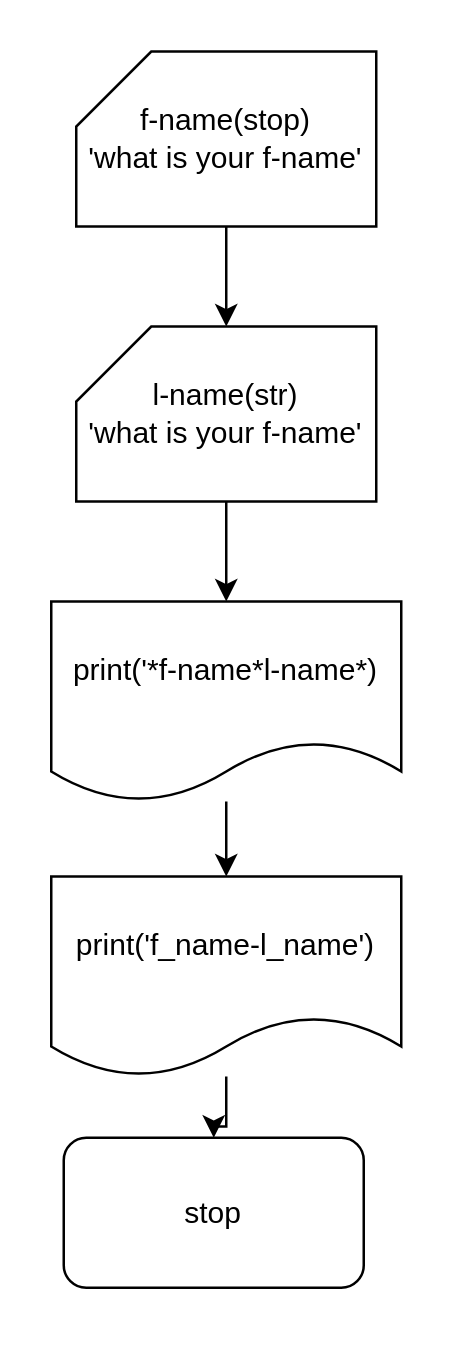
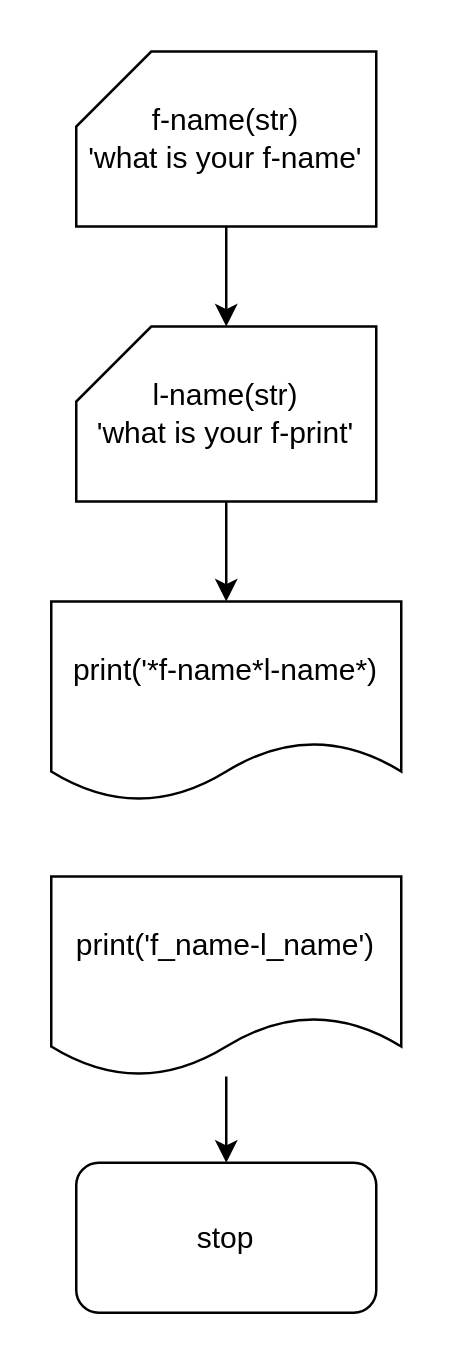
  <mxCell id="0" />
  <mxCell id="1" parent="0" />
  <mxCell id="2" value="" style="edgeStyle=orthogonalEdgeStyle;rounded=0;orthogonalLoop=1;jettySize=auto;html=1;" edge="1" parent="1" source="3" target="5"><mxGeometry relative="1" as="geometry" /></mxCell>
- <mxCell id="3" value="f-name(stop)&lt;div&gt;'what is your f-name'&lt;/div&gt;" style="shape=card;whiteSpace=wrap;html=1;" vertex="1" parent="1"><mxGeometry x="30" y="20" width="120" height="70" as="geometry" /></mxCell>
+ <mxCell id="3" value="f-name(str)&lt;div&gt;'what is your f-name'&lt;/div&gt;" style="shape=card;whiteSpace=wrap;html=1;" vertex="1" parent="1"><mxGeometry x="30" y="20" width="120" height="70" as="geometry" /></mxCell>
  <mxCell id="4" value="" style="edgeStyle=orthogonalEdgeStyle;rounded=0;orthogonalLoop=1;jettySize=auto;html=1;" edge="1" parent="1" source="5" target="7"><mxGeometry relative="1" as="geometry" /></mxCell>
- <mxCell id="5" value="l-name(str)&lt;div&gt;'what is your f-name'&lt;/div&gt;" style="shape=card;whiteSpace=wrap;html=1;" vertex="1" parent="1"><mxGeometry x="30" y="130" width="120" height="70" as="geometry" /></mxCell>
- <mxCell id="6" value="" style="edgeStyle=orthogonalEdgeStyle;rounded=0;orthogonalLoop=1;jettySize=auto;html=1;" edge="1" parent="1" source="7" target="10"><mxGeometry relative="1" as="geometry" /></mxCell>
+ <mxCell id="5" value="l-name(str)&lt;div&gt;'what is your f-print'&lt;/div&gt;" style="shape=card;whiteSpace=wrap;html=1;" vertex="1" parent="1"><mxGeometry x="30" y="130" width="120" height="70" as="geometry" /></mxCell>
  <mxCell id="7" value="print('*f-name*l-name*)" style="shape=document;whiteSpace=wrap;html=1;boundedLbl=1;" vertex="1" parent="1"><mxGeometry x="20" y="240" width="140" height="80" as="geometry" /></mxCell>
- <mxCell id="8" value="stop" style="rounded=1;whiteSpace=wrap;html=1;" vertex="1" parent="1"><mxGeometry x="25" y="454.5" width="120" height="60" as="geometry" /></mxCell>
+ <mxCell id="8" value="stop" style="rounded=1;whiteSpace=wrap;html=1;" vertex="1" parent="1"><mxGeometry x="30" y="464.5" width="120" height="60" as="geometry" /></mxCell>
  <mxCell id="9" value="" style="edgeStyle=orthogonalEdgeStyle;rounded=0;orthogonalLoop=1;jettySize=auto;html=1;" edge="1" parent="1" source="10" target="8"><mxGeometry relative="1" as="geometry" /></mxCell>
  <mxCell id="10" value="print('f_name-l_name')" style="shape=document;whiteSpace=wrap;html=1;boundedLbl=1;" vertex="1" parent="1"><mxGeometry x="20" y="350" width="140" height="80" as="geometry" /></mxCell>
